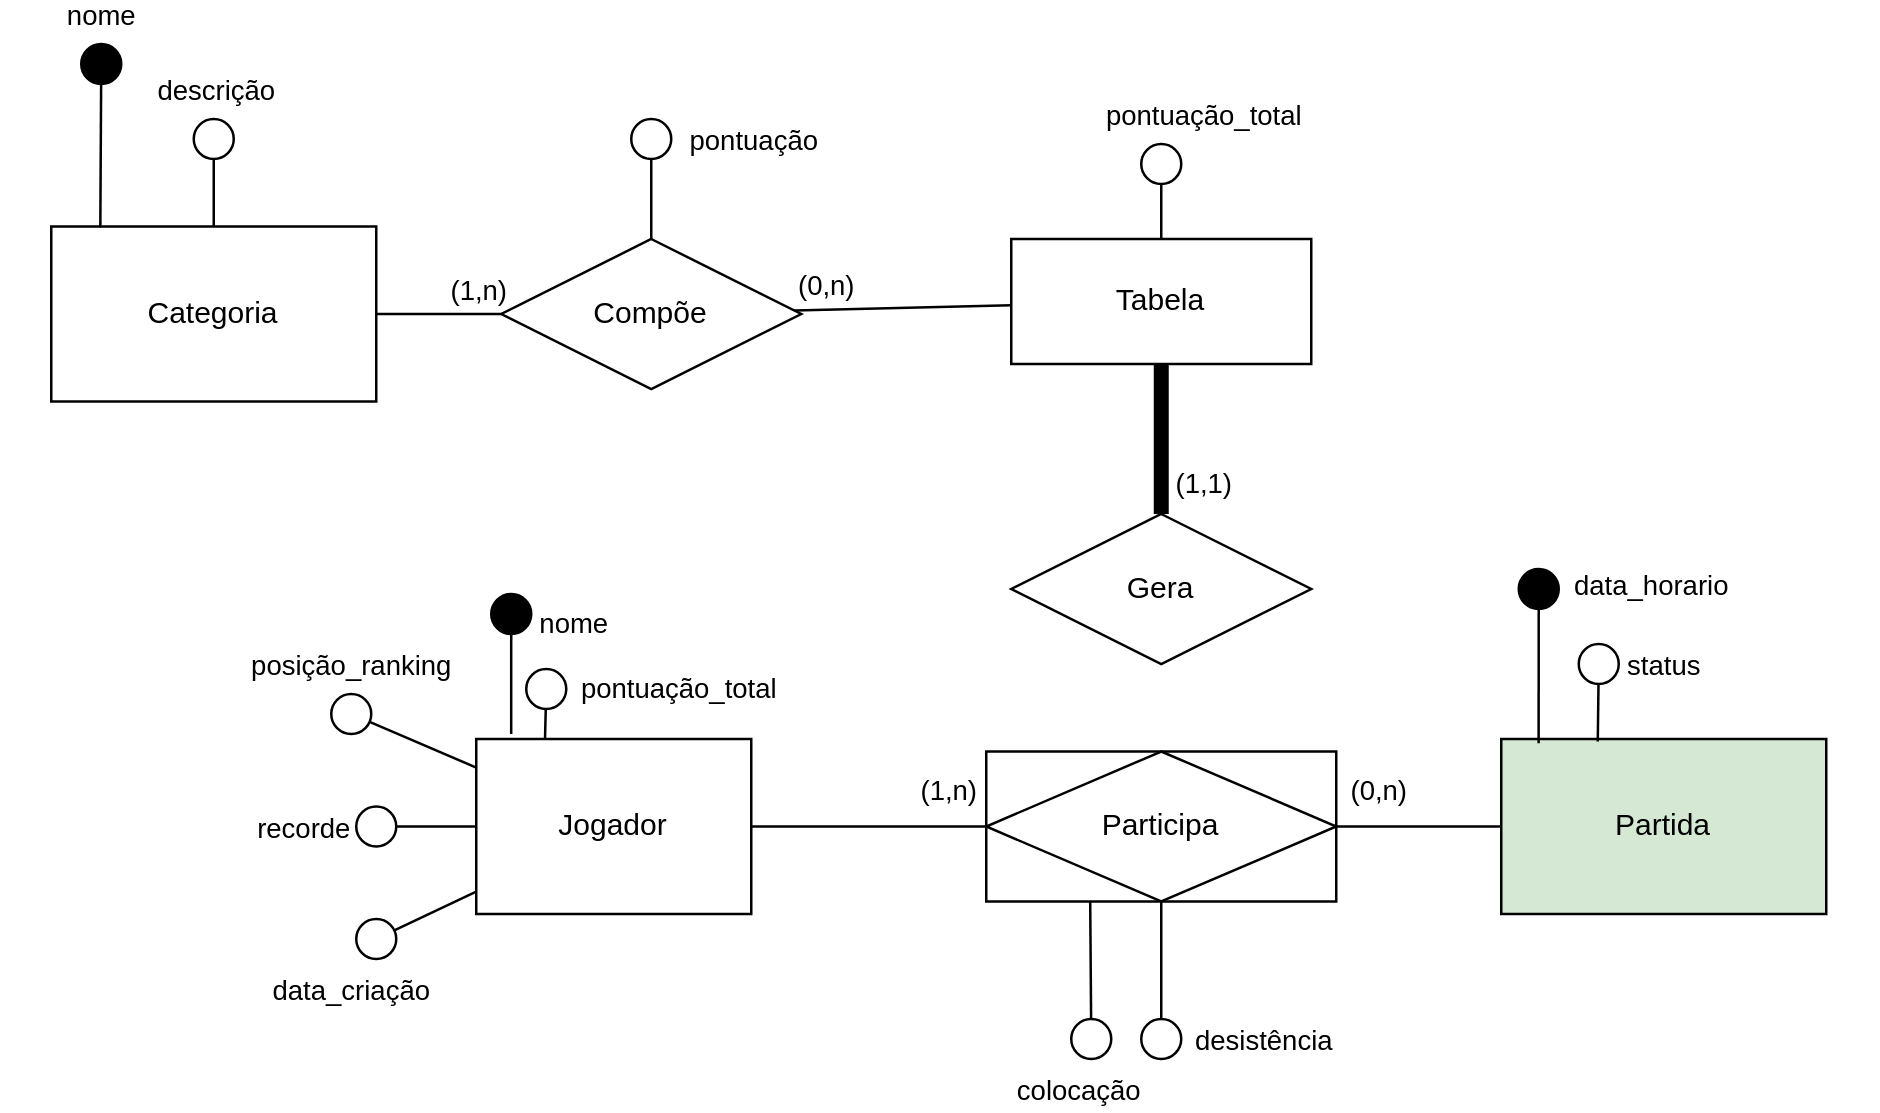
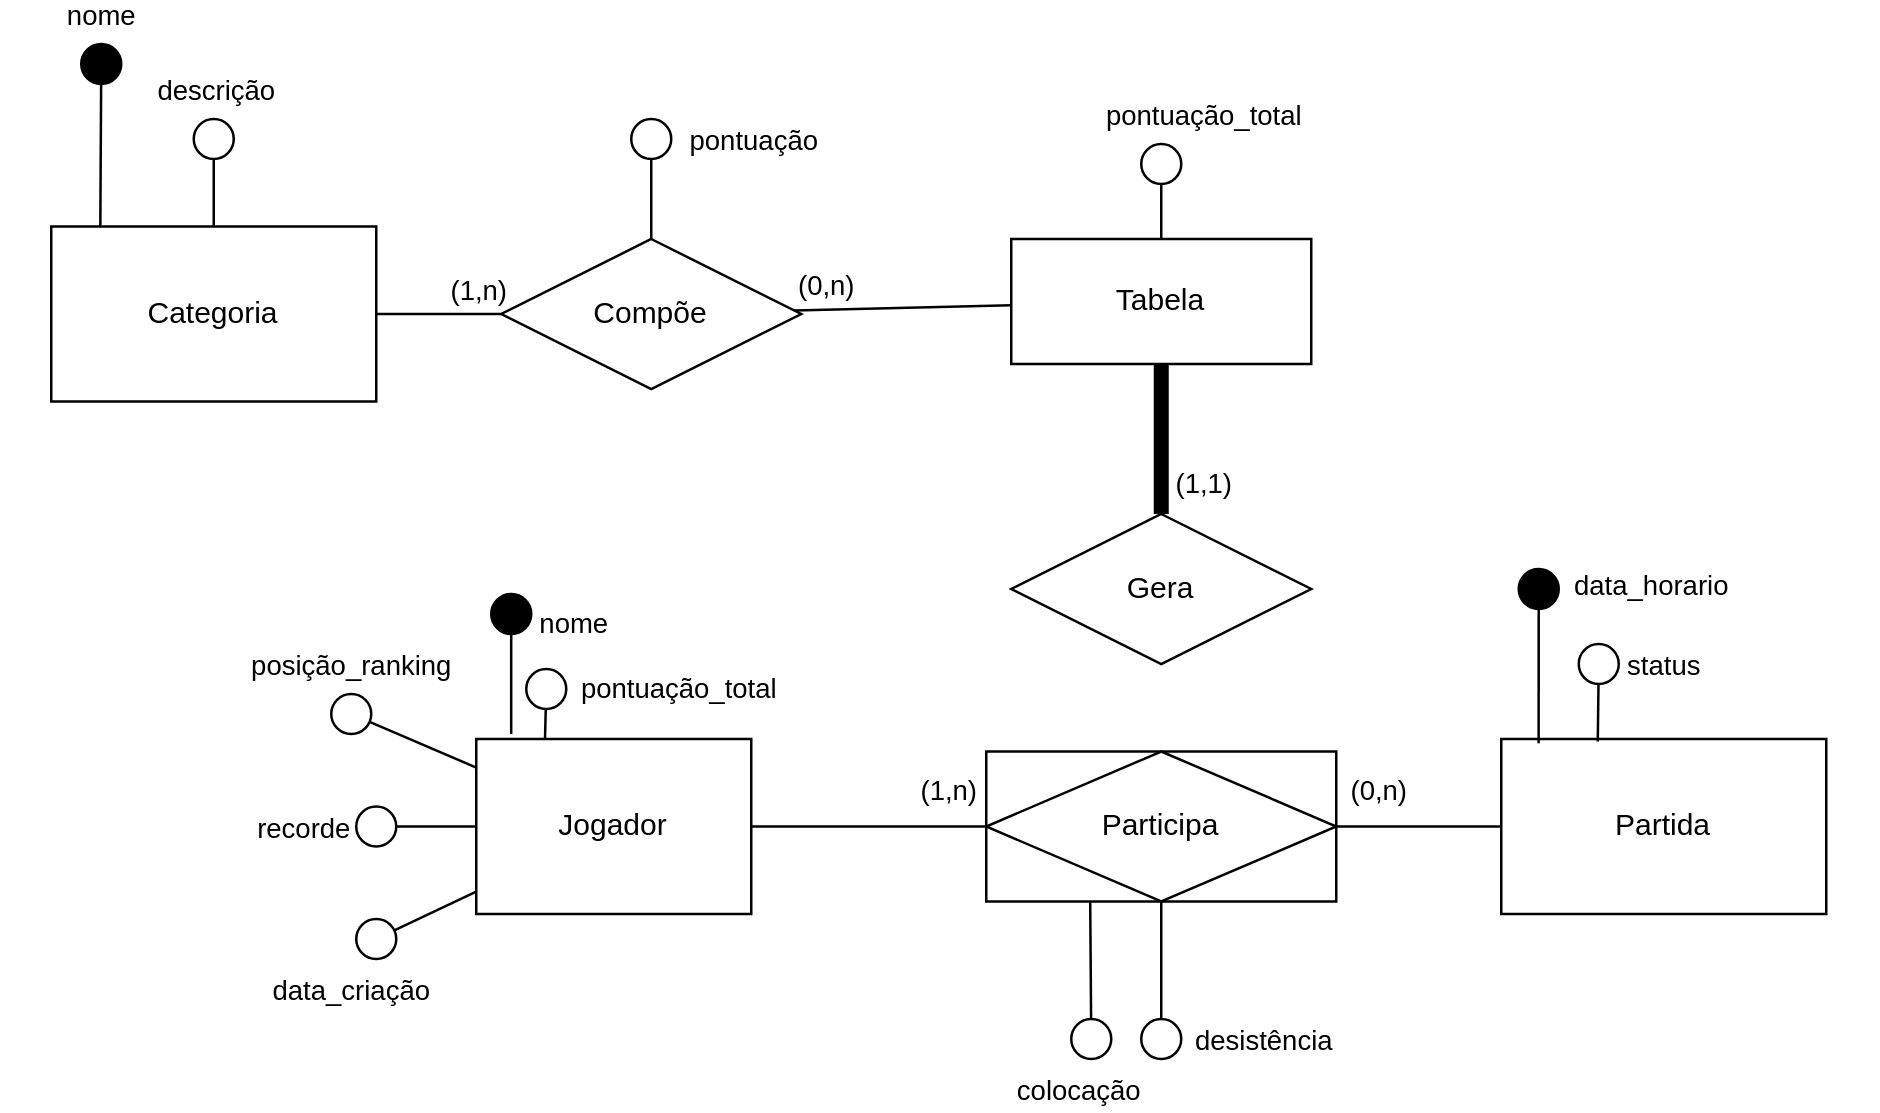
  <mxCell id="0" />
  <mxCell id="1" parent="0" />
  <mxCell id="2" value="Jogador" style="rounded=0;whiteSpace=wrap;html=1;" parent="1" vertex="1"><mxGeometry x="190" y="290" width="110" height="70" as="geometry" /></mxCell>
- <mxCell id="3" value="Partida" style="rounded=0;whiteSpace=wrap;html=1;fillColor=#d5e8d4;" parent="1" vertex="1"><mxGeometry x="600" y="290" width="130" height="70" as="geometry" /></mxCell>
+ <mxCell id="3" value="Partida" style="rounded=0;whiteSpace=wrap;html=1;" parent="1" vertex="1"><mxGeometry x="600" y="290" width="130" height="70" as="geometry" /></mxCell>
  <mxCell id="4" value="Tabela" style="rounded=0;whiteSpace=wrap;html=1;" parent="1" vertex="1"><mxGeometry x="404" y="90" width="120" height="50" as="geometry" /></mxCell>
  <mxCell id="5" value="" style="endArrow=none;html=1;" parent="1" source="2" target="9" edge="1"><mxGeometry width="50" height="50" relative="1" as="geometry"><mxPoint x="530" y="410" as="sourcePoint" /><mxPoint x="397.54" y="321.517" as="targetPoint" /></mxGeometry></mxCell>
  <mxCell id="6" value="(1,n)" style="edgeLabel;html=1;align=center;verticalAlign=middle;resizable=0;points=[];" parent="5" vertex="1" connectable="0"><mxGeometry x="0.651" relative="1" as="geometry"><mxPoint y="-15" as="offset" /></mxGeometry></mxCell>
  <mxCell id="7" value="" style="endArrow=none;html=1;" parent="1" source="9" target="3" edge="1"><mxGeometry width="50" height="50" relative="1" as="geometry"><mxPoint x="530.16" y="321.646" as="sourcePoint" /><mxPoint x="580" y="360" as="targetPoint" /></mxGeometry></mxCell>
  <mxCell id="8" value="(0,n)" style="edgeLabel;html=1;align=center;verticalAlign=middle;resizable=0;points=[];" parent="7" vertex="1" connectable="0"><mxGeometry x="-0.394" y="-1" relative="1" as="geometry"><mxPoint x="-4" y="-16" as="offset" /></mxGeometry></mxCell>
  <mxCell id="9" value="Participa" style="shape=associativeEntity;whiteSpace=wrap;html=1;align=center;fillColor=none;" parent="1" vertex="1"><mxGeometry x="394" y="295" width="140" height="60" as="geometry" /></mxCell>
  <mxCell id="10" value="Gera" style="shape=rhombus;perimeter=rhombusPerimeter;whiteSpace=wrap;html=1;align=center;fillColor=none;" parent="1" vertex="1"><mxGeometry x="404" y="200" width="120" height="60" as="geometry" /></mxCell>
  <mxCell id="11" value="" style="endArrow=none;html=1;rounded=0;shadow=0;strokeColor=#000000;strokeWidth=6;" parent="1" source="4" target="10" edge="1"><mxGeometry relative="1" as="geometry"><mxPoint x="390" y="260" as="sourcePoint" /><mxPoint x="550" y="260" as="targetPoint" /></mxGeometry></mxCell>
  <mxCell id="12" value="(1,1)" style="edgeLabel;html=1;align=center;verticalAlign=middle;resizable=0;points=[];" parent="11" vertex="1" connectable="0"><mxGeometry x="0.568" y="1" relative="1" as="geometry"><mxPoint x="15" y="0.8" as="offset" /></mxGeometry></mxCell>
  <mxCell id="13" value="Categoria" style="whiteSpace=wrap;html=1;align=center;fillColor=none;" parent="1" vertex="1"><mxGeometry x="20" y="85" width="130" height="70" as="geometry" /></mxCell>
  <mxCell id="14" value="Compõe" style="shape=rhombus;perimeter=rhombusPerimeter;whiteSpace=wrap;html=1;align=center;fillColor=none;" parent="1" vertex="1"><mxGeometry x="200" y="90" width="120" height="60" as="geometry" /></mxCell>
  <mxCell id="15" value="" style="endArrow=none;html=1;rounded=0;shadow=0;strokeColor=#000000;strokeWidth=1;startArrow=oval;startFill=1;sourcePerimeterSpacing=0;startSize=16;entryX=0.127;entryY=-0.029;entryDx=0;entryDy=0;entryPerimeter=0;" parent="1" target="2" edge="1"><mxGeometry relative="1" as="geometry"><mxPoint x="204" y="240" as="sourcePoint" /><mxPoint x="245" y="220" as="targetPoint" /></mxGeometry></mxCell>
  <mxCell id="16" value="nome" style="edgeLabel;html=1;align=center;verticalAlign=middle;resizable=0;points=[];" parent="15" vertex="1" connectable="0"><mxGeometry x="-0.433" y="3" relative="1" as="geometry"><mxPoint x="22" y="-11" as="offset" /></mxGeometry></mxCell>
  <mxCell id="17" value="" style="endArrow=none;html=1;rounded=0;shadow=0;strokeColor=#000000;strokeWidth=1;" parent="1" source="13" target="14" edge="1"><mxGeometry relative="1" as="geometry"><mxPoint x="280" y="260" as="sourcePoint" /><mxPoint x="440" y="260" as="targetPoint" /></mxGeometry></mxCell>
  <mxCell id="18" value="(1,n)" style="edgeLabel;html=1;align=center;verticalAlign=middle;resizable=0;points=[];" parent="17" vertex="1" connectable="0"><mxGeometry x="0.619" y="1" relative="1" as="geometry"><mxPoint y="-9" as="offset" /></mxGeometry></mxCell>
  <mxCell id="19" value="" style="endArrow=none;html=1;rounded=0;shadow=0;strokeColor=#000000;strokeWidth=1;" parent="1" source="14" target="4" edge="1"><mxGeometry relative="1" as="geometry"><mxPoint x="280" y="260" as="sourcePoint" /><mxPoint x="440" y="260" as="targetPoint" /></mxGeometry></mxCell>
  <mxCell id="20" value="(0,n)" style="edgeLabel;html=1;align=center;verticalAlign=middle;resizable=0;points=[];" parent="19" vertex="1" connectable="0"><mxGeometry x="-0.717" y="1" relative="1" as="geometry"><mxPoint y="-9" as="offset" /></mxGeometry></mxCell>
  <mxCell id="21" value="" style="endArrow=none;html=1;rounded=0;shadow=0;strokeColor=#000000;strokeWidth=1;startArrow=oval;startFill=0;sourcePerimeterSpacing=0;startSize=16;" parent="1" target="14" edge="1"><mxGeometry relative="1" as="geometry"><mxPoint x="260" y="50" as="sourcePoint" /><mxPoint x="360" y="290" as="targetPoint" /></mxGeometry></mxCell>
  <mxCell id="22" value="pontuação" style="edgeLabel;html=1;align=center;verticalAlign=middle;resizable=0;points=[];" parent="21" vertex="1" connectable="0"><mxGeometry x="-0.443" relative="1" as="geometry"><mxPoint x="40" y="-10.86" as="offset" /></mxGeometry></mxCell>
  <mxCell id="23" value="" style="endArrow=none;html=1;rounded=0;shadow=0;strokeColor=#000000;strokeWidth=1;startArrow=oval;startFill=0;sourcePerimeterSpacing=0;startSize=16;" parent="1" target="9" edge="1"><mxGeometry relative="1" as="geometry"><mxPoint x="464" y="410" as="sourcePoint" /><mxPoint x="430" y="330" as="targetPoint" /></mxGeometry></mxCell>
  <mxCell id="24" value="desistência" style="edgeLabel;html=1;align=center;verticalAlign=middle;resizable=0;points=[];" parent="23" vertex="1" connectable="0"><mxGeometry x="-0.814" y="1" relative="1" as="geometry"><mxPoint x="41.96" y="5" as="offset" /></mxGeometry></mxCell>
  <mxCell id="25" value="" style="endArrow=none;html=1;rounded=0;shadow=0;strokeColor=#000000;strokeWidth=1;startArrow=oval;startFill=0;sourcePerimeterSpacing=0;startSize=16;entryX=0.25;entryY=0;entryDx=0;entryDy=0;" parent="1" target="2" edge="1"><mxGeometry relative="1" as="geometry"><mxPoint x="218" y="270" as="sourcePoint" /><mxPoint x="330" y="340" as="targetPoint" /></mxGeometry></mxCell>
  <mxCell id="26" value="pontuação_total" style="edgeLabel;html=1;align=center;verticalAlign=middle;resizable=0;points=[];" parent="25" vertex="1" connectable="0"><mxGeometry x="-1" y="-5" relative="1" as="geometry"><mxPoint x="57" y="0.12" as="offset" /></mxGeometry></mxCell>
  <mxCell id="27" value="" style="endArrow=none;html=1;rounded=0;shadow=0;strokeColor=#000000;strokeWidth=1;startArrow=oval;startFill=0;sourcePerimeterSpacing=0;startSize=16;" parent="1" target="2" edge="1"><mxGeometry relative="1" as="geometry"><mxPoint x="150" y="325" as="sourcePoint" /><mxPoint x="380" y="330" as="targetPoint" /></mxGeometry></mxCell>
  <mxCell id="28" value="recorde" style="edgeLabel;html=1;align=center;verticalAlign=middle;resizable=0;points=[];" parent="27" vertex="1" connectable="0"><mxGeometry x="-1" y="5" relative="1" as="geometry"><mxPoint x="-30" y="5" as="offset" /></mxGeometry></mxCell>
  <mxCell id="29" value="" style="endArrow=none;html=1;rounded=0;shadow=0;strokeColor=#000000;strokeWidth=1;startArrow=oval;startFill=0;sourcePerimeterSpacing=0;startSize=16;" parent="1" target="2" edge="1"><mxGeometry relative="1" as="geometry"><mxPoint x="140" y="280" as="sourcePoint" /><mxPoint x="370" y="340" as="targetPoint" /></mxGeometry></mxCell>
  <mxCell id="30" value="posição_ranking" style="edgeLabel;html=1;align=center;verticalAlign=middle;resizable=0;points=[];" parent="29" vertex="1" connectable="0"><mxGeometry x="-1" y="5" relative="1" as="geometry"><mxPoint x="-2" y="-15.4" as="offset" /></mxGeometry></mxCell>
  <mxCell id="31" value="" style="endArrow=none;html=1;rounded=0;shadow=0;strokeColor=#000000;strokeWidth=1;startArrow=oval;startFill=0;sourcePerimeterSpacing=0;startSize=16;" parent="1" target="2" edge="1"><mxGeometry relative="1" as="geometry"><mxPoint x="150" y="370" as="sourcePoint" /><mxPoint x="220" y="330" as="targetPoint" /></mxGeometry></mxCell>
  <mxCell id="32" value="data_criação" style="edgeLabel;html=1;align=center;verticalAlign=middle;resizable=0;points=[];" parent="31" vertex="1" connectable="0"><mxGeometry x="-1" y="8" relative="1" as="geometry"><mxPoint x="-6.58" y="27.23" as="offset" /></mxGeometry></mxCell>
  <mxCell id="33" value="" style="endArrow=none;html=1;rounded=0;shadow=0;strokeColor=#000000;strokeWidth=1;startArrow=oval;startFill=1;sourcePerimeterSpacing=0;startSize=16;entryX=0.115;entryY=0.024;entryDx=0;entryDy=0;entryPerimeter=0;" parent="1" target="3" edge="1"><mxGeometry relative="1" as="geometry"><mxPoint x="615" y="230" as="sourcePoint" /><mxPoint x="650" y="250" as="targetPoint" /></mxGeometry></mxCell>
  <mxCell id="34" value="data_horario" style="edgeLabel;html=1;align=center;verticalAlign=middle;resizable=0;points=[];" parent="33" vertex="1" connectable="0"><mxGeometry x="-1" y="4" relative="1" as="geometry"><mxPoint x="41" y="-2" as="offset" /></mxGeometry></mxCell>
  <mxCell id="35" value="" style="endArrow=none;html=1;rounded=0;shadow=0;strokeColor=#000000;strokeWidth=1;startArrow=oval;startFill=0;sourcePerimeterSpacing=0;startSize=16;entryX=0.297;entryY=0.014;entryDx=0;entryDy=0;entryPerimeter=0;" parent="1" target="3" edge="1"><mxGeometry relative="1" as="geometry"><mxPoint x="639" y="260" as="sourcePoint" /><mxPoint x="640" y="310" as="targetPoint" /></mxGeometry></mxCell>
  <mxCell id="36" value="status" style="edgeLabel;html=1;align=center;verticalAlign=middle;resizable=0;points=[];" parent="35" vertex="1" connectable="0"><mxGeometry x="-1" y="5" relative="1" as="geometry"><mxPoint x="21" y="-0.06" as="offset" /></mxGeometry></mxCell>
  <mxCell id="37" value="" style="endArrow=none;html=1;rounded=0;shadow=0;strokeColor=#000000;strokeWidth=1;startArrow=oval;startFill=0;sourcePerimeterSpacing=0;startSize=16;entryX=0.297;entryY=0.998;entryDx=0;entryDy=0;entryPerimeter=0;" parent="1" target="9" edge="1"><mxGeometry relative="1" as="geometry"><mxPoint x="436" y="410" as="sourcePoint" /><mxPoint x="439" y="360" as="targetPoint" /></mxGeometry></mxCell>
  <mxCell id="38" value="colocação" style="edgeLabel;html=1;align=center;verticalAlign=middle;resizable=0;points=[];" parent="37" vertex="1" connectable="0"><mxGeometry x="-0.768" y="1" relative="1" as="geometry"><mxPoint x="-4.95" y="26.38" as="offset" /></mxGeometry></mxCell>
  <mxCell id="39" value="" style="endArrow=none;html=1;rounded=0;shadow=0;strokeColor=#000000;strokeWidth=1;startArrow=oval;startFill=0;sourcePerimeterSpacing=0;startSize=16;" parent="1" target="4" edge="1"><mxGeometry relative="1" as="geometry"><mxPoint x="464" y="60" as="sourcePoint" /><mxPoint x="440" y="170" as="targetPoint" /></mxGeometry></mxCell>
  <mxCell id="40" value="pontuação_total" style="edgeLabel;html=1;align=center;verticalAlign=middle;resizable=0;points=[];" parent="39" vertex="1" connectable="0"><mxGeometry x="-1" y="2" relative="1" as="geometry"><mxPoint x="14" y="-20" as="offset" /></mxGeometry></mxCell>
  <mxCell id="41" value="" style="endArrow=none;html=1;rounded=0;shadow=0;strokeColor=#000000;strokeWidth=1;startArrow=oval;startFill=0;sourcePerimeterSpacing=0;startSize=16;" parent="1" target="13" edge="1"><mxGeometry relative="1" as="geometry"><mxPoint x="85" y="50" as="sourcePoint" /><mxPoint x="160" y="180" as="targetPoint" /></mxGeometry></mxCell>
  <mxCell id="42" value="descrição" style="edgeLabel;html=1;align=center;verticalAlign=middle;resizable=0;points=[];" parent="41" vertex="1" connectable="0"><mxGeometry x="-1" y="7" relative="1" as="geometry"><mxPoint x="-7" y="-20" as="offset" /></mxGeometry></mxCell>
  <mxCell id="43" value="" style="endArrow=none;html=1;rounded=0;shadow=0;strokeColor=#000000;strokeWidth=1;startArrow=oval;startFill=1;sourcePerimeterSpacing=0;startSize=16;entryX=0.151;entryY=0.005;entryDx=0;entryDy=0;entryPerimeter=0;" parent="1" target="13" edge="1"><mxGeometry relative="1" as="geometry"><mxPoint x="40" y="20" as="sourcePoint" /><mxPoint x="110" y="90" as="targetPoint" /></mxGeometry></mxCell>
  <mxCell id="44" value="nome" style="edgeLabel;html=1;align=center;verticalAlign=middle;resizable=0;points=[];" parent="43" vertex="1" connectable="0"><mxGeometry x="-1" y="4" relative="1" as="geometry"><mxPoint x="-4" y="-20.02" as="offset" /></mxGeometry></mxCell>
